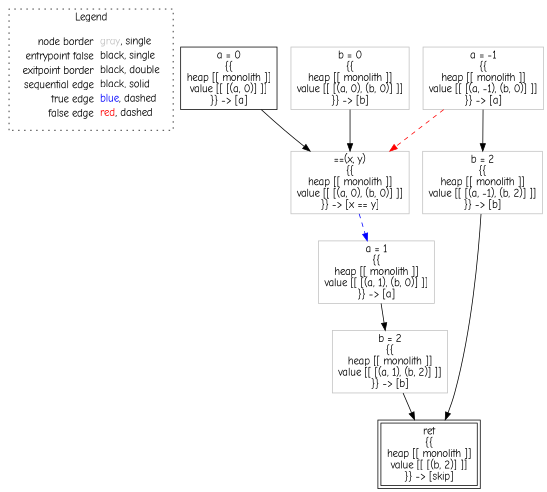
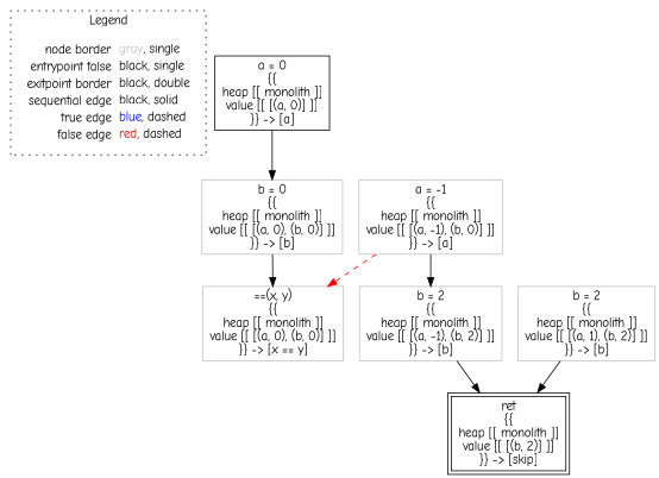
  digraph {
    fontname="Comic Neue"
    node [fontname="Comic Neue" shape=rect color=gray]
    edge [color=black fontname="Comic Neue"]
    n1 [label=<<table border="0" cellpadding="2" cellspacing="0" cellborder="0"><tr><td align="right">node border&nbsp;</td><td align="left"><font color="gray">gray</font>, single</td></tr><tr><td align="right">entrypoint false&nbsp;</td><td align="left"><font color="black">black</font>, single</td></tr><tr><td align="right">exitpoint border&nbsp;</td><td align="left"><font color="black">black</font>, double</td></tr><tr><td align="right">sequential edge&nbsp;</td><td align="left"><font color="black">black</font>, solid</td></tr><tr><td align="right">true edge&nbsp;</td><td align="left"><font color="blue">blue</font>, dashed</td></tr><tr><td align="right">false edge&nbsp;</td><td align="left"><font color="red">red</font>, dashed</td></tr></table>> shape=plaintext color=""]
    n2 [color=black label=<a = 0<BR/>{{<BR/>heap [[ monolith ]]<BR/>value [[ [(a, 0)] ]]<BR/>}} -&gt; [a]>]
    n3 [label=<b = 0<BR/>{{<BR/>heap [[ monolith ]]<BR/>value [[ [(a, 0), (b, 0)] ]]<BR/>}} -&gt; [b]>]
    n4 [label=<==(x, y)<BR/>{{<BR/>heap [[ monolith ]]<BR/>value [[ [(a, 0), (b, 0)] ]]<BR/>}} -&gt; [x == y]>]
-   n5 [label=<a = 1<BR/>{{<BR/>heap [[ monolith ]]<BR/>value [[ [(a, 1), (b, 0)] ]]<BR/>}} -&gt; [a]>]
    n6 [label=<b = 2<BR/>{{<BR/>heap [[ monolith ]]<BR/>value [[ [(a, 1), (b, 2)] ]]<BR/>}} -&gt; [b]>]
    n7 [color=black label=<ret<BR/>{{<BR/>heap [[ monolith ]]<BR/>value [[ [(b, 2)] ]]<BR/>}} -&gt; [skip]> peripheries=2]
    n8 [label=<a = -1<BR/>{{<BR/>heap [[ monolith ]]<BR/>value [[ [(a, -1), (b, 0)] ]]<BR/>}} -&gt; [a]>]
    n9 [label=<b = 2<BR/>{{<BR/>heap [[ monolith ]]<BR/>value [[ [(a, -1), (b, 2)] ]]<BR/>}} -&gt; [b]>]
    subgraph cluster_1 {
      label=Legend
      style=dotted
      n1
    }
-   n2 -> n4
+   n2 -> n3
    n3 -> n4
-   n4 -> n5 [color=blue style=dashed]
-   n5 -> n6
    n6 -> n7
    n8 -> n4 [color=red style=dashed]
    n8 -> n9
    n9 -> n7
  }
